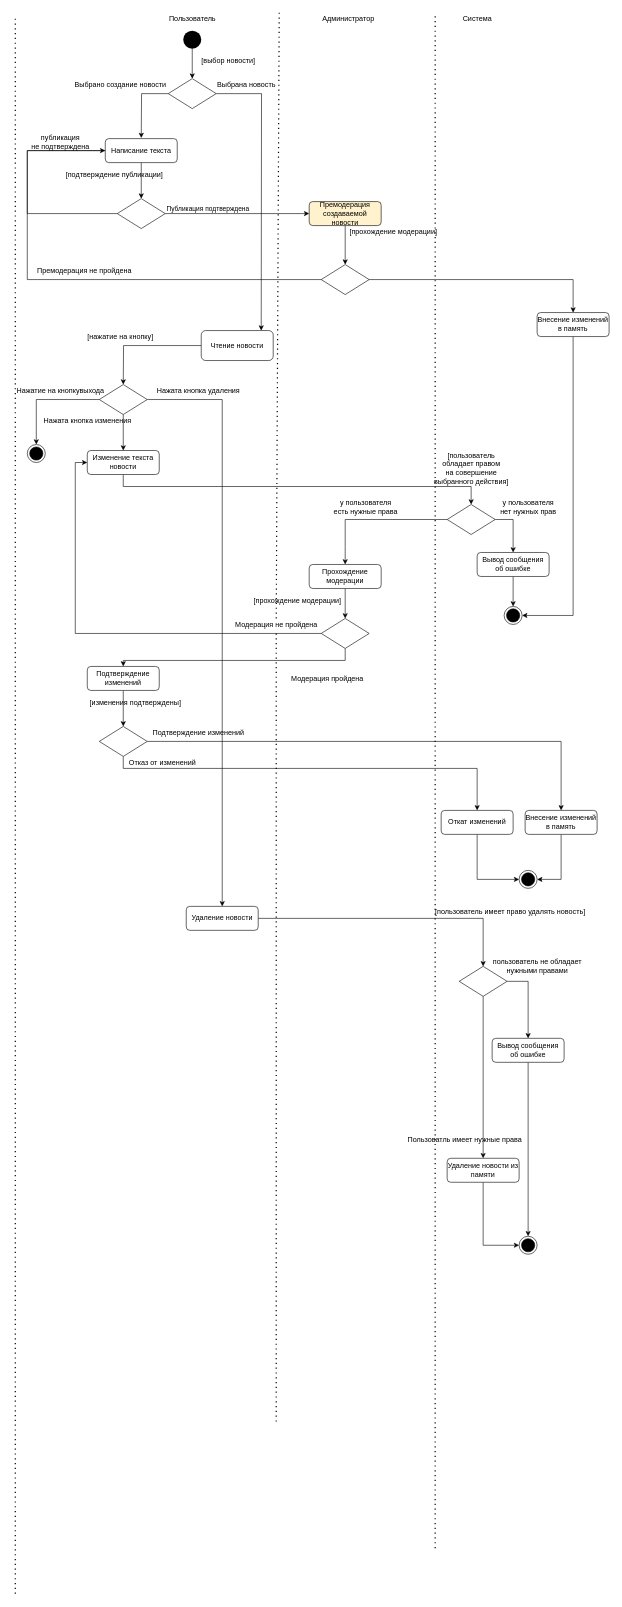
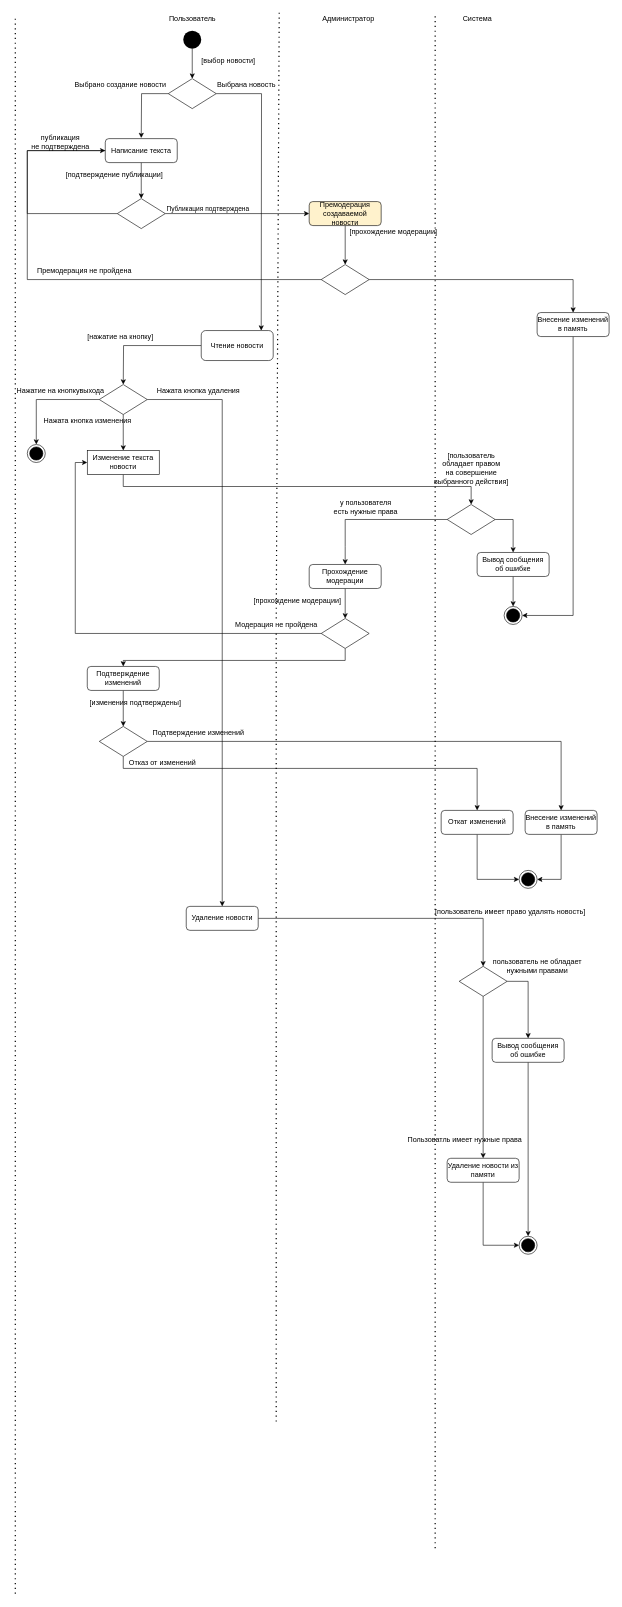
  <mxCell id="0" />
  <mxCell id="1" parent="0" />
  <mxCell id="2" value="" style="endArrow=none;dashed=1;html=1;dashPattern=1 3;strokeWidth=2;rounded=0;startArrow=none;" edge="1" parent="1" source="66"><mxGeometry width="50" height="50" relative="1" as="geometry"><mxPoint x="465" y="1540" as="sourcePoint" /><mxPoint x="465" y="20" as="targetPoint" /></mxGeometry></mxCell>
  <mxCell id="3" value="Пользователь" style="text;html=1;align=center;verticalAlign=middle;resizable=0;points=[];autosize=1;strokeColor=none;fillColor=none;" vertex="1" parent="1"><mxGeometry x="275" y="20" width="90" height="20" as="geometry" /></mxCell>
  <mxCell id="4" value="Администратор" style="text;html=1;align=center;verticalAlign=middle;resizable=0;points=[];autosize=1;strokeColor=none;fillColor=none;" vertex="1" parent="1"><mxGeometry x="530" y="20" width="100" height="20" as="geometry" /></mxCell>
  <mxCell id="5" value="" style="endArrow=none;dashed=1;html=1;dashPattern=1 3;strokeWidth=2;rounded=0;" edge="1" parent="1"><mxGeometry width="50" height="50" relative="1" as="geometry"><mxPoint x="725" y="2580" as="sourcePoint" /><mxPoint x="725" y="20" as="targetPoint" /></mxGeometry></mxCell>
  <mxCell id="6" value="" style="endArrow=none;dashed=1;html=1;dashPattern=1 3;strokeWidth=2;rounded=0;" edge="1" parent="1"><mxGeometry width="50" height="50" relative="1" as="geometry"><mxPoint x="25" y="2656" as="sourcePoint" /><mxPoint x="25" y="30" as="targetPoint" /></mxGeometry></mxCell>
  <mxCell id="7" style="edgeStyle=orthogonalEdgeStyle;rounded=0;orthogonalLoop=1;jettySize=auto;html=1;entryX=0.5;entryY=0;entryDx=0;entryDy=0;" edge="1" parent="1" source="8" target="11"><mxGeometry relative="1" as="geometry" /></mxCell>
  <mxCell id="8" value="" style="ellipse;fillColor=#000000;strokeColor=none;" vertex="1" parent="1"><mxGeometry x="305" y="50" width="30" height="30" as="geometry" /></mxCell>
  <mxCell id="9" style="edgeStyle=orthogonalEdgeStyle;rounded=0;orthogonalLoop=1;jettySize=auto;html=1;" edge="1" parent="1" source="11"><mxGeometry relative="1" as="geometry"><mxPoint x="235" y="229" as="targetPoint" /></mxGeometry></mxCell>
  <mxCell id="10" style="edgeStyle=orthogonalEdgeStyle;rounded=0;orthogonalLoop=1;jettySize=auto;html=1;" edge="1" parent="1" source="11"><mxGeometry relative="1" as="geometry"><mxPoint x="435" y="550" as="targetPoint" /></mxGeometry></mxCell>
  <mxCell id="11" value="" style="rhombus;whiteSpace=wrap;html=1;" vertex="1" parent="1"><mxGeometry x="280" y="130" width="80" height="50" as="geometry" /></mxCell>
  <mxCell id="12" value="[выбор новости]" style="text;html=1;align=center;verticalAlign=middle;resizable=0;points=[];autosize=1;strokeColor=none;fillColor=none;" vertex="1" parent="1"><mxGeometry x="325" y="90" width="110" height="20" as="geometry" /></mxCell>
  <mxCell id="13" value="Выбрана новость" style="text;html=1;align=center;verticalAlign=middle;resizable=0;points=[];autosize=1;strokeColor=none;fillColor=none;" vertex="1" parent="1"><mxGeometry x="355" y="130" width="110" height="20" as="geometry" /></mxCell>
  <mxCell id="14" value="Выбрано создание новости" style="text;html=1;align=center;verticalAlign=middle;resizable=0;points=[];autosize=1;strokeColor=none;fillColor=none;" vertex="1" parent="1"><mxGeometry x="115" y="130" width="170" height="20" as="geometry" /></mxCell>
  <mxCell id="15" style="edgeStyle=orthogonalEdgeStyle;rounded=0;orthogonalLoop=1;jettySize=auto;html=1;entryX=0;entryY=0.5;entryDx=0;entryDy=0;" edge="1" parent="1" source="18" target="20"><mxGeometry relative="1" as="geometry"><Array as="points"><mxPoint x="45" y="355" /><mxPoint x="45" y="250" /></Array></mxGeometry></mxCell>
  <mxCell id="16" style="edgeStyle=orthogonalEdgeStyle;rounded=0;orthogonalLoop=1;jettySize=auto;html=1;" edge="1" parent="1" source="18"><mxGeometry relative="1" as="geometry"><mxPoint x="515" y="355" as="targetPoint" /></mxGeometry></mxCell>
  <mxCell id="17" value="Публикация подтверждена" style="edgeLabel;html=1;align=center;verticalAlign=middle;resizable=0;points=[];" vertex="1" connectable="0" parent="16"><mxGeometry x="-0.708" y="9" relative="1" as="geometry"><mxPoint x="35" as="offset" /></mxGeometry></mxCell>
  <mxCell id="18" value="" style="rhombus;whiteSpace=wrap;html=1;" vertex="1" parent="1"><mxGeometry y="330" width="80" height="50" as="geometry" x="195" /></mxCell>
  <mxCell id="19" style="edgeStyle=orthogonalEdgeStyle;rounded=0;orthogonalLoop=1;jettySize=auto;html=1;entryX=0.5;entryY=0;entryDx=0;entryDy=0;" edge="1" parent="1" source="20" target="18"><mxGeometry relative="1" as="geometry"><mxPoint x="235" y="320" as="targetPoint" /></mxGeometry></mxCell>
  <mxCell id="20" value="Написание текста" style="rounded=1;whiteSpace=wrap;html=1;" vertex="1" parent="1"><mxGeometry x="175" y="230" width="120" height="40" as="geometry" /></mxCell>
  <mxCell id="21" value="[подтверждение публикации]" style="text;html=1;align=center;verticalAlign=middle;resizable=0;points=[];autosize=1;strokeColor=none;fillColor=none;" vertex="1" parent="1"><mxGeometry x="100" y="280" width="180" height="20" as="geometry" /></mxCell>
  <mxCell id="22" value="публикация &lt;br&gt;не подтверждена" style="text;html=1;align=center;verticalAlign=middle;resizable=0;points=[];autosize=1;strokeColor=none;fillColor=none;" vertex="1" parent="1"><mxGeometry x="45" y="220" width="110" height="30" as="geometry" /></mxCell>
  <mxCell id="23" style="edgeStyle=orthogonalEdgeStyle;rounded=0;orthogonalLoop=1;jettySize=auto;html=1;entryX=0.5;entryY=0;entryDx=0;entryDy=0;" edge="1" parent="1" source="24" target="26"><mxGeometry relative="1" as="geometry" /></mxCell>
  <mxCell id="24" value="Премодерация&lt;br&gt;создаваемой&lt;br&gt;новости" style="rounded=1;whiteSpace=wrap;html=1;fillColor=#fff2cc;" vertex="1" parent="1"><mxGeometry x="515" y="335" width="120" height="40" as="geometry" /></mxCell>
  <mxCell id="25" style="edgeStyle=orthogonalEdgeStyle;rounded=0;orthogonalLoop=1;jettySize=auto;html=1;entryX=0.5;entryY=0;entryDx=0;entryDy=0;" edge="1" parent="1" source="26" target="32"><mxGeometry relative="1" as="geometry"><mxPoint x="855" y="500" as="targetPoint" /><Array as="points"><mxPoint x="955" y="465" /></Array></mxGeometry></mxCell>
  <mxCell id="26" value="" style="rhombus;whiteSpace=wrap;html=1;" vertex="1" parent="1"><mxGeometry x="535" y="440" width="80" height="50" as="geometry" /></mxCell>
  <mxCell id="27" value="[прохождение модерации]" style="text;html=1;align=center;verticalAlign=middle;resizable=0;points=[];autosize=1;strokeColor=none;fillColor=none;" vertex="1" parent="1"><mxGeometry x="575" y="375" width="160" height="20" as="geometry" /></mxCell>
  <mxCell id="28" value="Премодерация не пройдена" style="text;html=1;align=center;verticalAlign=middle;resizable=0;points=[];autosize=1;strokeColor=none;fillColor=none;" vertex="1" parent="1"><mxGeometry x="55" y="440" width="170" height="20" as="geometry" /></mxCell>
  <mxCell id="29" value="" style="edgeStyle=orthogonalEdgeStyle;rounded=0;orthogonalLoop=1;jettySize=auto;html=1;entryX=0;entryY=0.5;entryDx=0;entryDy=0;endArrow=none;" edge="1" parent="1" source="26" target="20"><mxGeometry relative="1" as="geometry"><mxPoint x="535" y="465" as="sourcePoint" /><mxPoint x="175" y="250" as="targetPoint" /><Array as="points"><mxPoint x="45" y="465" /><mxPoint x="45" y="250" /></Array></mxGeometry></mxCell>
  <mxCell id="30" value="Система" style="text;html=1;align=center;verticalAlign=middle;resizable=0;points=[];autosize=1;strokeColor=none;fillColor=none;" vertex="1" parent="1"><mxGeometry x="765" y="20" width="60" height="20" as="geometry" /></mxCell>
  <mxCell id="31" style="edgeStyle=orthogonalEdgeStyle;rounded=0;orthogonalLoop=1;jettySize=auto;html=1;entryX=1;entryY=0.5;entryDx=0;entryDy=0;" edge="1" parent="1" source="32" target="33"><mxGeometry relative="1" as="geometry"><Array as="points"><mxPoint x="955" y="1025" /></Array></mxGeometry></mxCell>
  <mxCell id="32" value="Внесение изменений в память" style="rounded=1;whiteSpace=wrap;html=1;" vertex="1" parent="1"><mxGeometry x="895" y="520" width="120" height="40" as="geometry" /></mxCell>
  <mxCell id="33" value="" style="ellipse;html=1;shape=endState;fillColor=#000000;strokeColor=#000000;" vertex="1" parent="1"><mxGeometry x="840" y="1010" width="30" height="30" as="geometry" /></mxCell>
  <mxCell id="34" style="edgeStyle=orthogonalEdgeStyle;rounded=0;orthogonalLoop=1;jettySize=auto;html=1;" edge="1" parent="1" source="35"><mxGeometry relative="1" as="geometry"><mxPoint x="205" y="640" as="targetPoint" /></mxGeometry></mxCell>
  <mxCell id="35" value="Чтение новости" style="rounded=1;whiteSpace=wrap;html=1;" vertex="1" parent="1"><mxGeometry x="335" y="550" width="120" height="50" as="geometry" /></mxCell>
  <mxCell id="36" style="edgeStyle=orthogonalEdgeStyle;rounded=0;orthogonalLoop=1;jettySize=auto;html=1;entryX=0.5;entryY=0;entryDx=0;entryDy=0;" edge="1" parent="1" source="39" target="45"><mxGeometry relative="1" as="geometry" /></mxCell>
  <mxCell id="37" style="edgeStyle=orthogonalEdgeStyle;rounded=0;orthogonalLoop=1;jettySize=auto;html=1;entryX=0.5;entryY=0;entryDx=0;entryDy=0;" edge="1" parent="1" source="39" target="44"><mxGeometry relative="1" as="geometry" /></mxCell>
  <mxCell id="38" style="edgeStyle=orthogonalEdgeStyle;rounded=0;orthogonalLoop=1;jettySize=auto;html=1;entryX=0.5;entryY=0;entryDx=0;entryDy=0;" edge="1" parent="1" source="39" target="42"><mxGeometry relative="1" as="geometry" /></mxCell>
  <mxCell id="39" value="" style="rhombus;whiteSpace=wrap;html=1;" vertex="1" parent="1"><mxGeometry x="165" y="640" width="80" height="50" as="geometry" /></mxCell>
  <mxCell id="40" value="[нажатие на кнопку]" style="text;html=1;align=center;verticalAlign=middle;resizable=0;points=[];autosize=1;strokeColor=none;fillColor=none;" vertex="1" parent="1"><mxGeometry x="135" y="550" width="130" height="20" as="geometry" /></mxCell>
  <mxCell id="41" style="edgeStyle=orthogonalEdgeStyle;rounded=0;orthogonalLoop=1;jettySize=auto;html=1;entryX=0.5;entryY=0;entryDx=0;entryDy=0;" edge="1" parent="1" source="42" target="81"><mxGeometry relative="1" as="geometry" /></mxCell>
  <mxCell id="42" value="Удаление новости" style="rounded=1;whiteSpace=wrap;html=1;" vertex="1" parent="1"><mxGeometry x="310" y="1510" width="120" height="40" as="geometry" /></mxCell>
  <mxCell id="43" style="edgeStyle=orthogonalEdgeStyle;rounded=0;orthogonalLoop=1;jettySize=auto;html=1;" edge="1" parent="1" source="44"><mxGeometry relative="1" as="geometry"><mxPoint x="785" y="840" as="targetPoint" /><Array as="points"><mxPoint x="205" y="810" /><mxPoint x="785" y="810" /></Array></mxGeometry></mxCell>
- <mxCell id="44" value="Изменение текста новости" style="rounded=1;whiteSpace=wrap;html=1;" vertex="1" parent="1"><mxGeometry x="145" y="750" width="120" height="40" as="geometry" /></mxCell>
+ <mxCell id="44" value="Изменение текста новости" style="whiteSpace=wrap;html=1;rounded=0;" vertex="1" parent="1"><mxGeometry x="145" y="750" width="120" height="40" as="geometry" /></mxCell>
  <mxCell id="45" value="" style="ellipse;html=1;shape=endState;fillColor=#000000;strokeColor=#000000;" vertex="1" parent="1"><mxGeometry x="45" y="740" width="30" height="30" as="geometry" /></mxCell>
  <mxCell id="46" value="Нажатие на кнопкувыхода" style="text;html=1;align=center;verticalAlign=middle;resizable=0;points=[];autosize=1;strokeColor=none;fillColor=none;" vertex="1" parent="1"><mxGeometry x="20" y="640" width="160" height="20" as="geometry" /></mxCell>
  <mxCell id="47" value="Нажата кнопка изменения" style="text;html=1;align=center;verticalAlign=middle;resizable=0;points=[];autosize=1;strokeColor=none;fillColor=none;" vertex="1" parent="1"><mxGeometry x="65" y="690" width="160" height="20" as="geometry" /></mxCell>
  <mxCell id="48" value="Нажата кнопка удаления" style="text;html=1;align=center;verticalAlign=middle;resizable=0;points=[];autosize=1;strokeColor=none;fillColor=none;" vertex="1" parent="1"><mxGeometry x="255" y="640" width="150" height="20" as="geometry" /></mxCell>
  <mxCell id="49" style="edgeStyle=orthogonalEdgeStyle;rounded=0;orthogonalLoop=1;jettySize=auto;html=1;entryX=0.5;entryY=0;entryDx=0;entryDy=0;" edge="1" parent="1" source="51" target="54"><mxGeometry relative="1" as="geometry"><mxPoint x="875" y="890" as="targetPoint" /><Array as="points"><mxPoint x="855" y="865" /></Array></mxGeometry></mxCell>
  <mxCell id="50" style="edgeStyle=orthogonalEdgeStyle;rounded=0;orthogonalLoop=1;jettySize=auto;html=1;" edge="1" parent="1" source="51"><mxGeometry relative="1" as="geometry"><mxPoint x="575" y="940" as="targetPoint" /><Array as="points"><mxPoint x="575" y="865" /><mxPoint x="575" y="910" /></Array></mxGeometry></mxCell>
  <mxCell id="51" value="" style="rhombus;whiteSpace=wrap;html=1;" vertex="1" parent="1"><mxGeometry x="745" y="840" width="80" height="50" as="geometry" /></mxCell>
  <mxCell id="52" value="[пользователь &lt;br&gt;обладает правом &lt;br&gt;на совершение &lt;br&gt;выбранного действия]" style="text;html=1;align=center;verticalAlign=middle;resizable=0;points=[];autosize=1;strokeColor=none;fillColor=none;" vertex="1" parent="1"><mxGeometry x="715" y="750" width="140" height="60" as="geometry" /></mxCell>
  <mxCell id="53" style="edgeStyle=orthogonalEdgeStyle;rounded=0;orthogonalLoop=1;jettySize=auto;html=1;entryX=0.5;entryY=0;entryDx=0;entryDy=0;" edge="1" parent="1" source="54" target="33"><mxGeometry relative="1" as="geometry" /></mxCell>
  <mxCell id="54" value="Вывод сообщения об ошибке" style="rounded=1;whiteSpace=wrap;html=1;" vertex="1" parent="1"><mxGeometry x="795" y="920" width="120" height="40" as="geometry" /></mxCell>
  <mxCell id="55" style="edgeStyle=orthogonalEdgeStyle;rounded=0;orthogonalLoop=1;jettySize=auto;html=1;" edge="1" parent="1" source="57"><mxGeometry relative="1" as="geometry"><mxPoint x="205" y="1110" as="targetPoint" /><Array as="points"><mxPoint x="575" y="1100" /><mxPoint x="205" y="1100" /></Array></mxGeometry></mxCell>
  <mxCell id="56" style="edgeStyle=orthogonalEdgeStyle;rounded=0;orthogonalLoop=1;jettySize=auto;html=1;entryX=0;entryY=0.5;entryDx=0;entryDy=0;" edge="1" parent="1" source="57" target="44"><mxGeometry relative="1" as="geometry"><Array as="points"><mxPoint x="125" y="1055" /><mxPoint x="125" y="770" /></Array></mxGeometry></mxCell>
  <mxCell id="57" value="" style="rhombus;whiteSpace=wrap;html=1;" vertex="1" parent="1"><mxGeometry x="535" y="1030" width="80" height="50" as="geometry" /></mxCell>
  <mxCell id="58" style="edgeStyle=orthogonalEdgeStyle;rounded=0;orthogonalLoop=1;jettySize=auto;html=1;entryX=0.5;entryY=0;entryDx=0;entryDy=0;" edge="1" parent="1" source="59" target="57"><mxGeometry relative="1" as="geometry" /></mxCell>
  <mxCell id="59" value="Прохождение модерации" style="rounded=1;whiteSpace=wrap;html=1;" vertex="1" parent="1"><mxGeometry x="515" y="940" width="120" height="40" as="geometry" /></mxCell>
- <mxCell id="60" value="у пользователя &lt;br&gt;нет нужных прав" style="text;html=1;align=center;verticalAlign=middle;resizable=0;points=[];autosize=1;strokeColor=none;fillColor=none;" vertex="1" parent="1"><mxGeometry x="825" y="830" width="110" height="30" as="geometry" /></mxCell>
  <mxCell id="61" value="у пользователя&lt;br&gt;есть нужные права" style="text;html=1;align=center;verticalAlign=middle;resizable=0;points=[];autosize=1;strokeColor=none;fillColor=none;" vertex="1" parent="1"><mxGeometry x="549" y="830" width="120" height="30" as="geometry" /></mxCell>
  <mxCell id="62" value="[прохождение модерации]" style="text;html=1;align=center;verticalAlign=middle;resizable=0;points=[];autosize=1;strokeColor=none;fillColor=none;" vertex="1" parent="1"><mxGeometry x="415" y="990" width="160" height="20" as="geometry" /></mxCell>
  <mxCell id="63" style="edgeStyle=orthogonalEdgeStyle;rounded=0;orthogonalLoop=1;jettySize=auto;html=1;entryX=0.5;entryY=0;entryDx=0;entryDy=0;" edge="1" parent="1" source="64" target="70"><mxGeometry relative="1" as="geometry" /></mxCell>
  <mxCell id="64" value="Подтверждение изменений" style="rounded=1;whiteSpace=wrap;html=1;" vertex="1" parent="1"><mxGeometry x="145" y="1110" width="120" height="40" as="geometry" /></mxCell>
- <mxCell id="65" value="Модерация пройдена" style="text;html=1;align=center;verticalAlign=middle;resizable=0;points=[];autosize=1;strokeColor=none;fillColor=none;" vertex="1" parent="1"><mxGeometry x="475" y="1120" width="140" height="20" as="geometry" /></mxCell>
  <mxCell id="66" value="Модерация не пройдена" style="text;html=1;align=center;verticalAlign=middle;resizable=0;points=[];autosize=1;strokeColor=none;fillColor=none;" vertex="1" parent="1"><mxGeometry x="385" y="1030" width="150" height="20" as="geometry" /></mxCell>
  <mxCell id="67" value="" style="endArrow=none;dashed=1;html=1;dashPattern=1 3;strokeWidth=2;rounded=0;" edge="1" parent="1" target="66"><mxGeometry width="50" height="50" relative="1" as="geometry"><mxPoint x="460" y="2369" as="sourcePoint" /><mxPoint x="465" y="20" as="targetPoint" /></mxGeometry></mxCell>
  <mxCell id="68" style="edgeStyle=orthogonalEdgeStyle;rounded=0;orthogonalLoop=1;jettySize=auto;html=1;entryX=0.5;entryY=0;entryDx=0;entryDy=0;" edge="1" parent="1" source="70" target="75"><mxGeometry relative="1" as="geometry"><mxPoint x="915" y="1260" as="targetPoint" /><Array as="points"><mxPoint x="935" y="1235" /></Array></mxGeometry></mxCell>
  <mxCell id="69" style="edgeStyle=orthogonalEdgeStyle;rounded=0;orthogonalLoop=1;jettySize=auto;html=1;entryX=0.5;entryY=0;entryDx=0;entryDy=0;" edge="1" parent="1" source="70" target="77"><mxGeometry relative="1" as="geometry"><mxPoint x="795" y="1350" as="targetPoint" /><Array as="points"><mxPoint x="205" y="1280" /><mxPoint x="795" y="1280" /></Array></mxGeometry></mxCell>
  <mxCell id="70" value="" style="rhombus;whiteSpace=wrap;html=1;" vertex="1" parent="1"><mxGeometry x="165" y="1210" width="80" height="50" as="geometry" /></mxCell>
  <mxCell id="71" value="[изменения подтверждены]" style="text;html=1;align=center;verticalAlign=middle;resizable=0;points=[];autosize=1;strokeColor=none;fillColor=none;" vertex="1" parent="1"><mxGeometry x="140" y="1160" width="170" height="20" as="geometry" /></mxCell>
  <mxCell id="72" value="Подтверждение изменений" style="text;html=1;align=center;verticalAlign=middle;resizable=0;points=[];autosize=1;strokeColor=none;fillColor=none;" vertex="1" parent="1"><mxGeometry x="245" y="1210" width="170" height="20" as="geometry" /></mxCell>
  <mxCell id="73" value="Отказ от изменений" style="text;html=1;align=center;verticalAlign=middle;resizable=0;points=[];autosize=1;strokeColor=none;fillColor=none;" vertex="1" parent="1"><mxGeometry x="205" y="1260" width="130" height="20" as="geometry" /></mxCell>
  <mxCell id="74" style="edgeStyle=orthogonalEdgeStyle;rounded=0;orthogonalLoop=1;jettySize=auto;html=1;entryX=1;entryY=0.5;entryDx=0;entryDy=0;" edge="1" parent="1" source="75" target="78"><mxGeometry relative="1" as="geometry" /></mxCell>
  <mxCell id="75" value="Внесение изменений в память" style="rounded=1;whiteSpace=wrap;html=1;" vertex="1" parent="1"><mxGeometry x="875" y="1350" width="120" height="40" as="geometry" /></mxCell>
  <mxCell id="76" style="edgeStyle=orthogonalEdgeStyle;rounded=0;orthogonalLoop=1;jettySize=auto;html=1;entryX=0;entryY=0.5;entryDx=0;entryDy=0;" edge="1" parent="1" source="77" target="78"><mxGeometry relative="1" as="geometry"><Array as="points"><mxPoint x="795" y="1465" /></Array></mxGeometry></mxCell>
  <mxCell id="77" value="Откат изменений" style="rounded=1;whiteSpace=wrap;html=1;" vertex="1" parent="1"><mxGeometry x="735" y="1350" width="120" height="40" as="geometry" /></mxCell>
  <mxCell id="78" value="" style="ellipse;html=1;shape=endState;fillColor=#000000;strokeColor=#000000;" vertex="1" parent="1"><mxGeometry x="865" y="1450" width="30" height="30" as="geometry" /></mxCell>
  <mxCell id="79" style="edgeStyle=orthogonalEdgeStyle;rounded=0;orthogonalLoop=1;jettySize=auto;html=1;entryX=0.5;entryY=0;entryDx=0;entryDy=0;" edge="1" parent="1" source="81" target="83"><mxGeometry relative="1" as="geometry"><mxPoint x="900" y="1600" as="targetPoint" /><Array as="points"><mxPoint x="880" y="1635" /></Array></mxGeometry></mxCell>
  <mxCell id="80" style="edgeStyle=orthogonalEdgeStyle;rounded=0;orthogonalLoop=1;jettySize=auto;html=1;entryX=0.5;entryY=0;entryDx=0;entryDy=0;" edge="1" parent="1" source="81" target="87"><mxGeometry relative="1" as="geometry"><mxPoint x="745" y="1740" as="targetPoint" /></mxGeometry></mxCell>
  <mxCell id="81" value="" style="rhombus;whiteSpace=wrap;html=1;" vertex="1" parent="1"><mxGeometry x="765" y="1610" width="80" height="50" as="geometry" /></mxCell>
  <mxCell id="82" style="edgeStyle=orthogonalEdgeStyle;rounded=0;orthogonalLoop=1;jettySize=auto;html=1;entryX=0.5;entryY=0;entryDx=0;entryDy=0;" edge="1" parent="1" source="83" target="89"><mxGeometry relative="1" as="geometry" /></mxCell>
  <mxCell id="83" value="Вывод сообщения об ошибке" style="rounded=1;whiteSpace=wrap;html=1;" vertex="1" parent="1"><mxGeometry x="820" y="1730" width="120" height="40" as="geometry" /></mxCell>
  <mxCell id="84" value="[пользователь имеет право удалять новость]" style="text;html=1;align=center;verticalAlign=middle;resizable=0;points=[];autosize=1;strokeColor=none;fillColor=none;" vertex="1" parent="1"><mxGeometry x="715" y="1510" width="270" height="20" as="geometry" /></mxCell>
  <mxCell id="85" value="пользователь не обладает&lt;br&gt;нужными правами" style="text;html=1;align=center;verticalAlign=middle;resizable=0;points=[];autosize=1;strokeColor=none;fillColor=none;" vertex="1" parent="1"><mxGeometry x="815" y="1595" width="160" height="30" as="geometry" /></mxCell>
  <mxCell id="86" style="edgeStyle=orthogonalEdgeStyle;rounded=0;orthogonalLoop=1;jettySize=auto;html=1;entryX=0;entryY=0.5;entryDx=0;entryDy=0;" edge="1" parent="1" source="87" target="89"><mxGeometry relative="1" as="geometry" /></mxCell>
  <mxCell id="87" value="Удаление новости из памяти" style="rounded=1;whiteSpace=wrap;html=1;" vertex="1" parent="1"><mxGeometry x="745" y="1930" width="120" height="40" as="geometry" /></mxCell>
  <mxCell id="88" value="Пользоватль имеет нужные права" style="text;html=1;align=center;verticalAlign=middle;resizable=0;points=[];autosize=1;strokeColor=none;fillColor=none;" vertex="1" parent="1"><mxGeometry x="669" y="1890" width="210" height="20" as="geometry" /></mxCell>
  <mxCell id="89" value="" style="ellipse;html=1;shape=endState;fillColor=#000000;strokeColor=#000000;" vertex="1" parent="1"><mxGeometry x="865" y="2060" width="30" height="30" as="geometry" /></mxCell>
